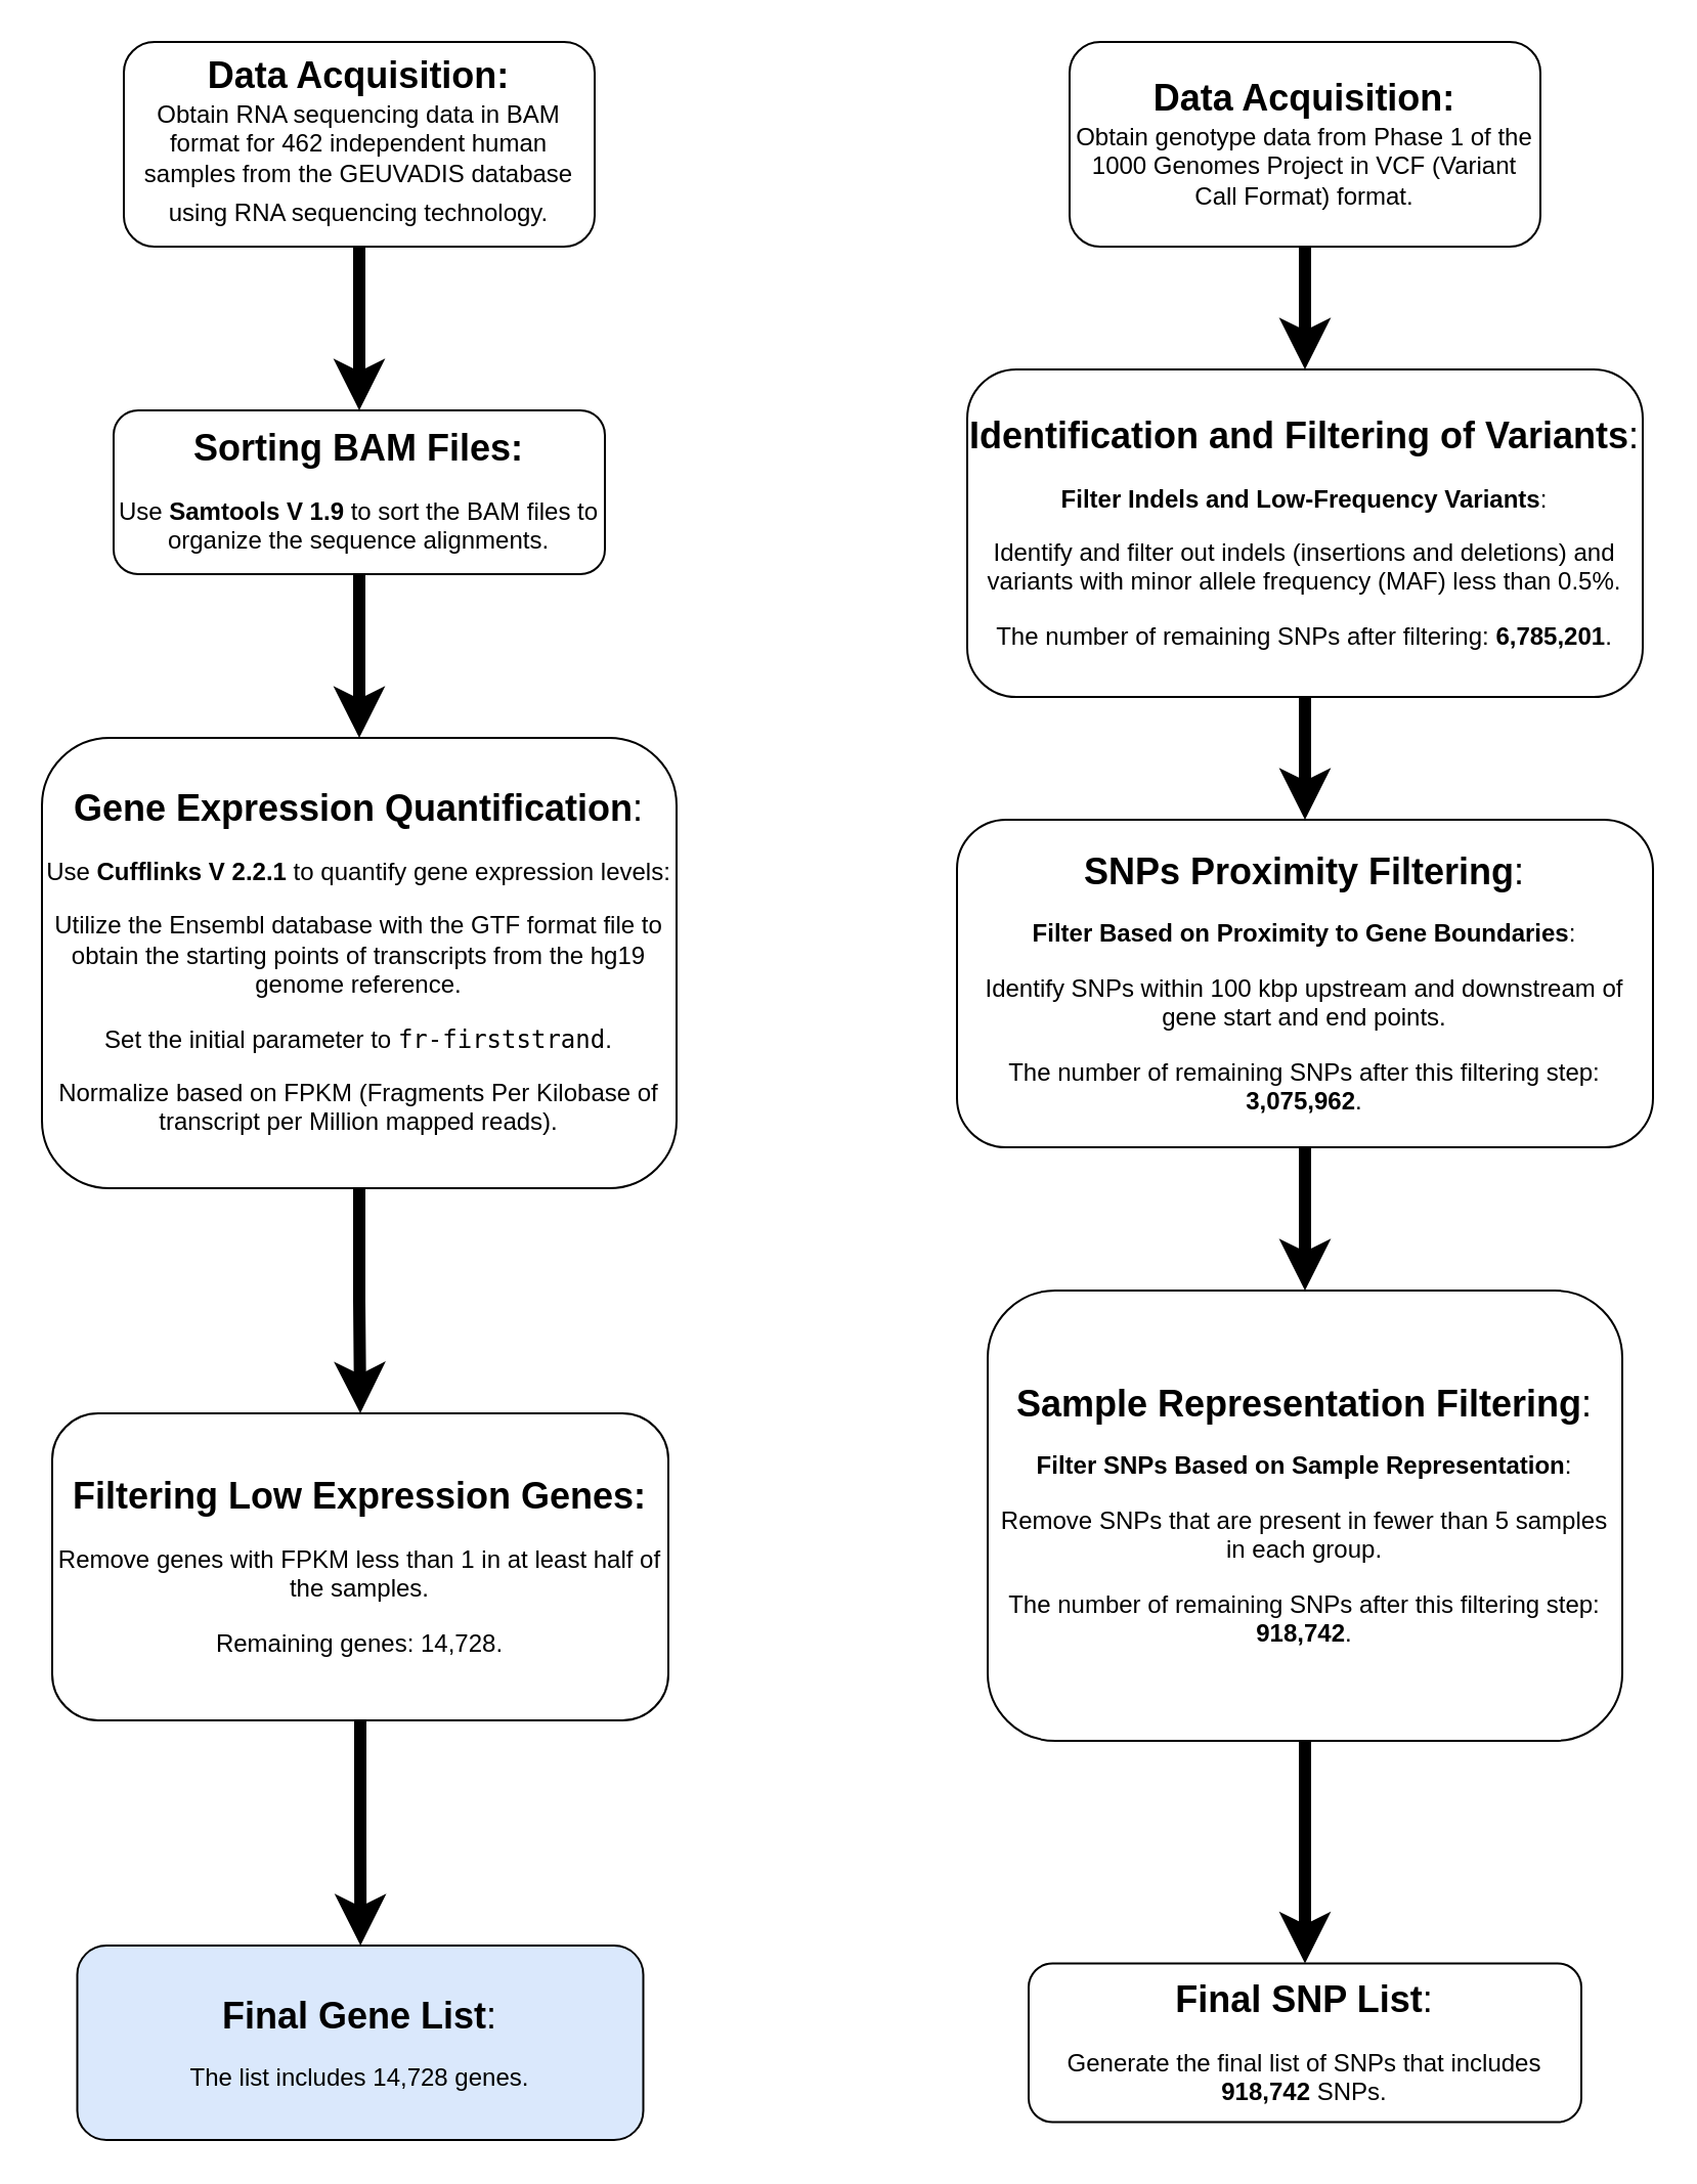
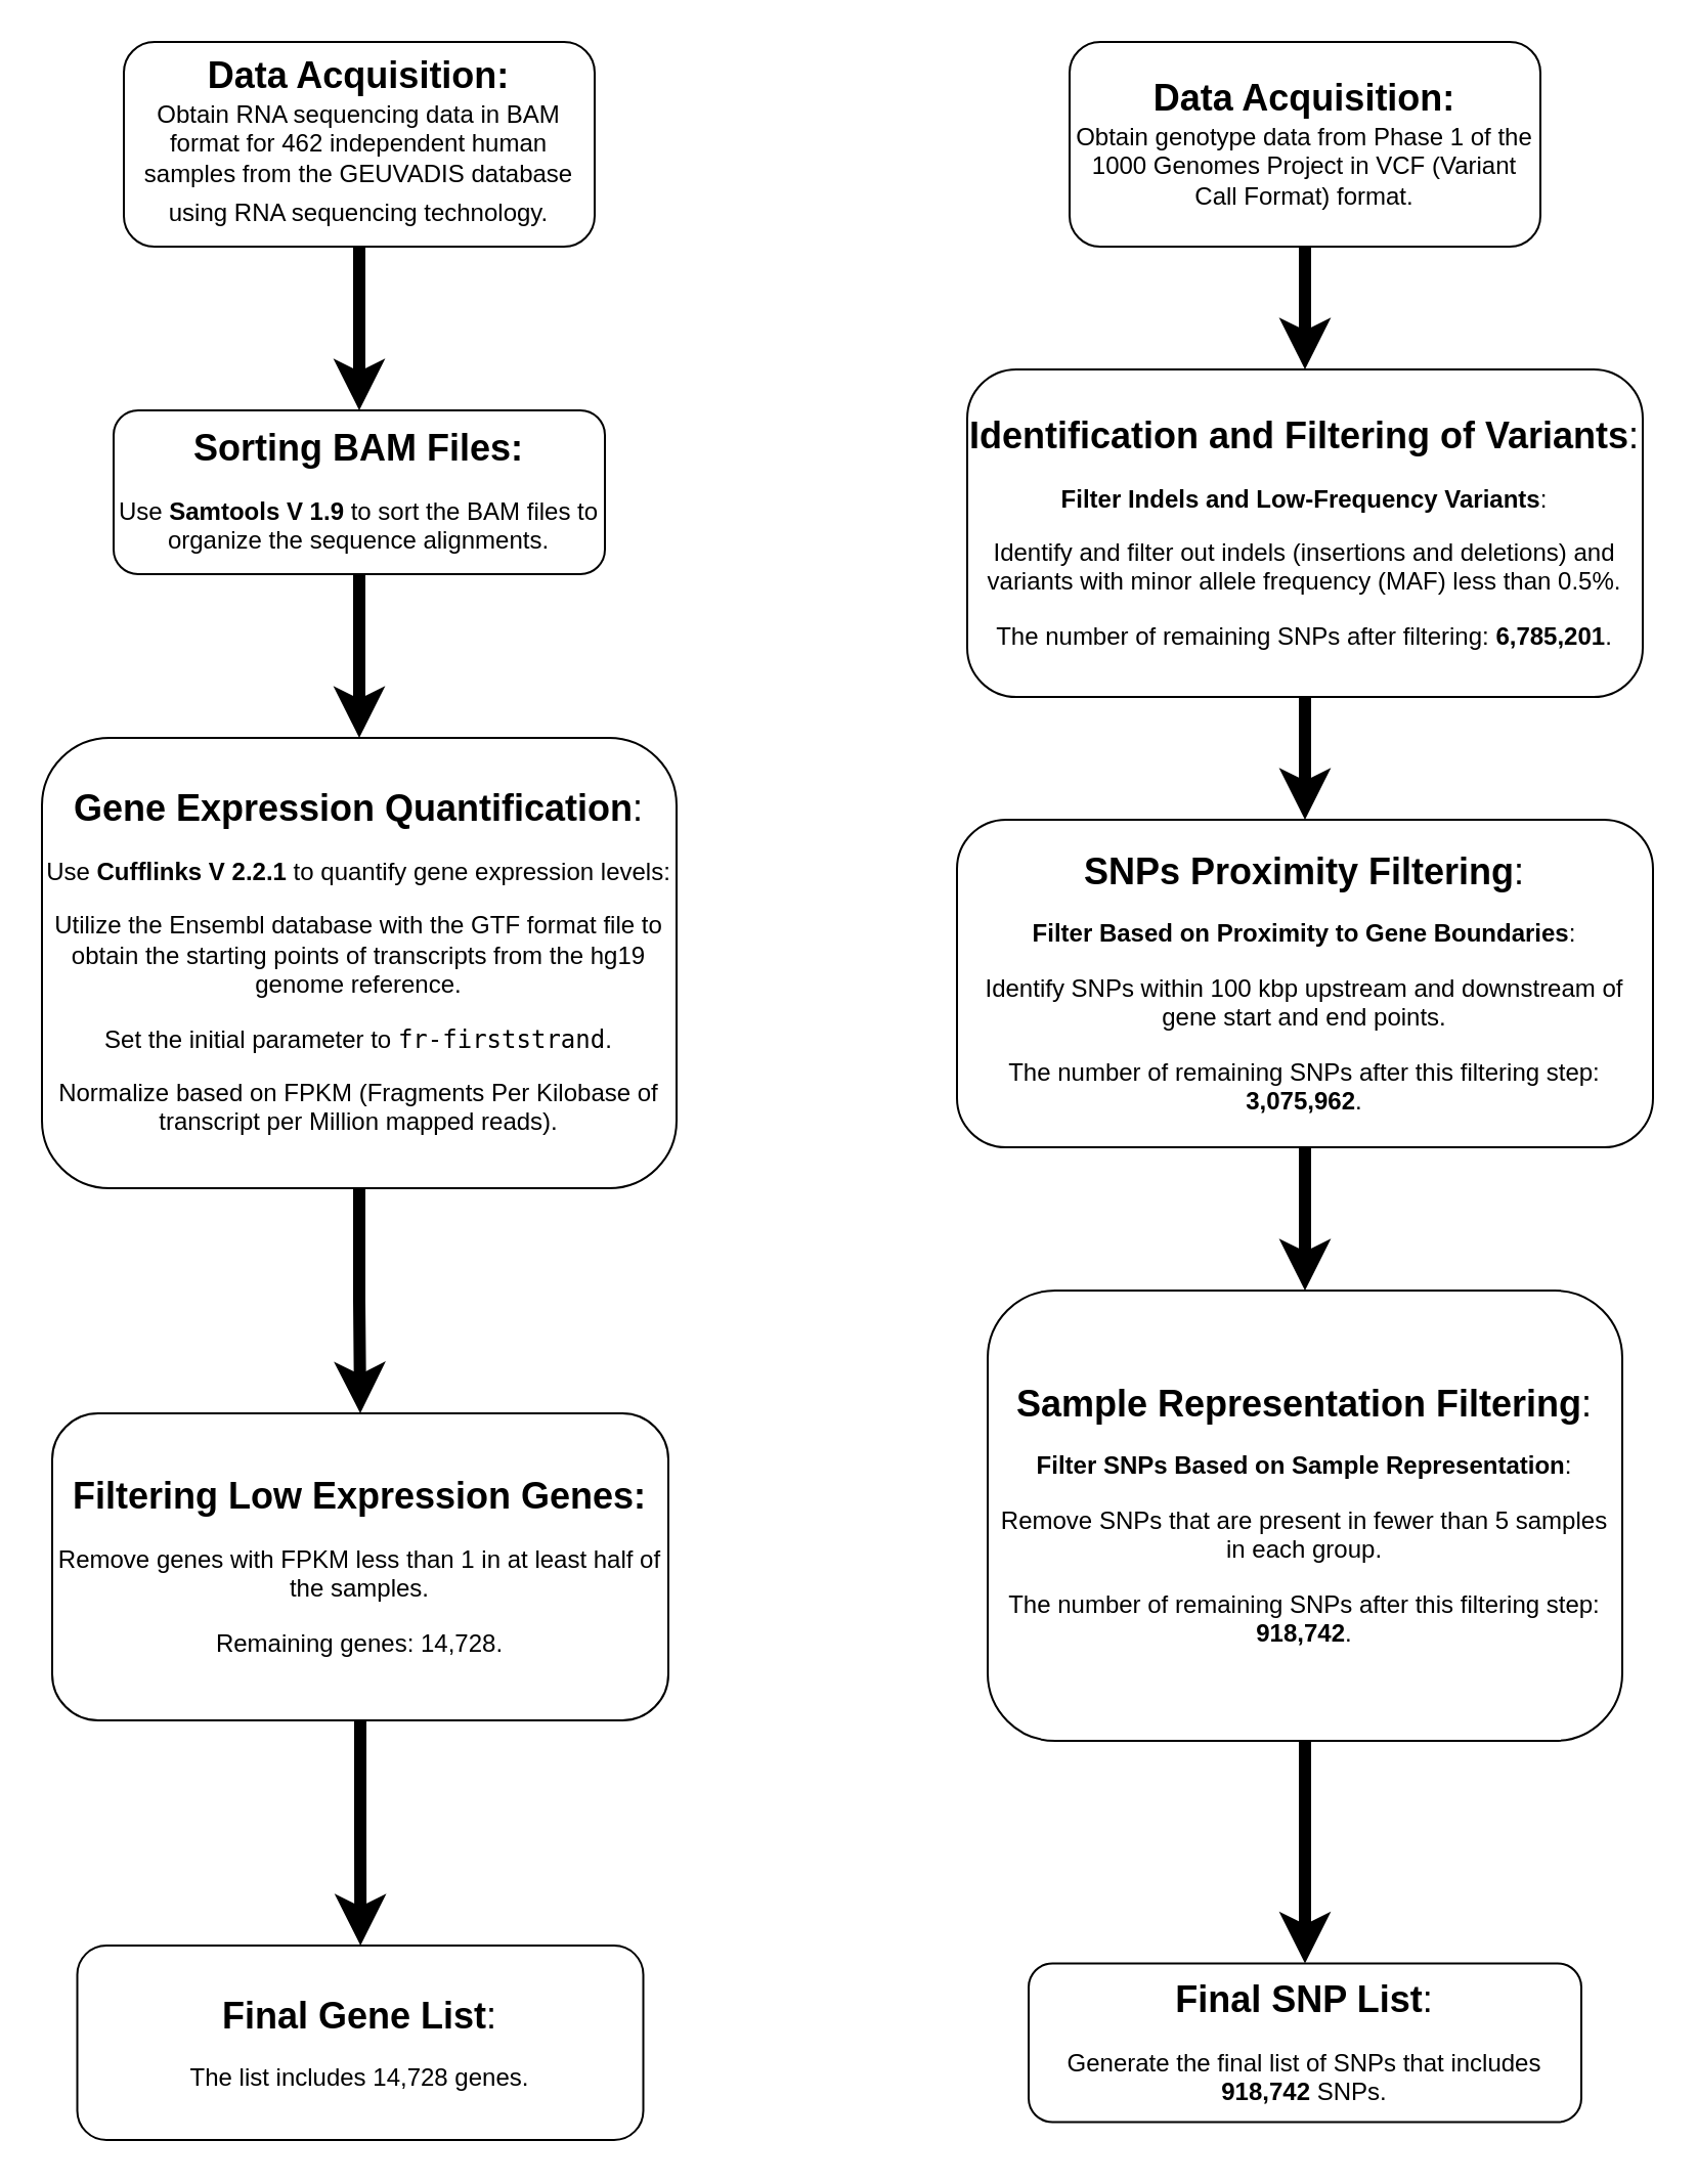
  <mxCell id="0" />
  <mxCell id="1" parent="0" />
  <mxCell id="2" value="" style="edgeStyle=orthogonalEdgeStyle;rounded=0;orthogonalLoop=1;jettySize=auto;html=1;strokeWidth=6;" edge="1" parent="1" source="3" target="5"><mxGeometry relative="1" as="geometry" /></mxCell>
  <mxCell id="3" value="&lt;b&gt;&lt;font style=&quot;font-size: 18px;&quot;&gt;Data Acquisition:&lt;/font&gt;&lt;/b&gt;&lt;div&gt;Obtain RNA sequencing data in BAM format for 462 independent human samples from the GEUVADIS database using RNA sequencing technology.&lt;b&gt;&lt;font style=&quot;font-size: 18px;&quot;&gt;&lt;br&gt;&lt;/font&gt;&lt;/b&gt;&lt;/div&gt;" style="rounded=1;whiteSpace=wrap;html=1;fontSize=12;glass=0;strokeWidth=1;shadow=0;" parent="1" vertex="1"><mxGeometry x="60" y="20" width="230" height="100" as="geometry" /></mxCell>
  <mxCell id="4" value="" style="edgeStyle=orthogonalEdgeStyle;rounded=0;orthogonalLoop=1;jettySize=auto;html=1;strokeWidth=6;" edge="1" parent="1" source="5" target="7"><mxGeometry relative="1" as="geometry" /></mxCell>
  <mxCell id="5" value="&lt;p&gt;&lt;b&gt;&lt;font style=&quot;font-size: 18px;&quot;&gt;Sorting BAM Files:&lt;/font&gt;&lt;/b&gt;&lt;/p&gt;&lt;p&gt;&lt;span style=&quot;background-color: initial;&quot;&gt;Use &lt;/span&gt;&lt;strong style=&quot;background-color: initial;&quot;&gt;Samtools V 1.9&lt;/strong&gt;&lt;span style=&quot;background-color: initial;&quot;&gt; to sort the BAM files to organize the sequence alignments.&lt;/span&gt;&lt;/p&gt;" style="rounded=1;whiteSpace=wrap;html=1;glass=0;strokeWidth=1;shadow=0;" vertex="1" parent="1"><mxGeometry x="55" y="200" width="240" height="80" as="geometry" /></mxCell>
  <mxCell id="6" value="" style="edgeStyle=orthogonalEdgeStyle;rounded=0;orthogonalLoop=1;jettySize=auto;html=1;strokeWidth=6;" edge="1" parent="1" source="7" target="9"><mxGeometry relative="1" as="geometry" /></mxCell>
  <mxCell id="7" value="&lt;p&gt;&lt;font style=&quot;font-size: 18px;&quot;&gt;&lt;strong&gt;Gene Expression Quantification&lt;/strong&gt;:&lt;/font&gt;&lt;/p&gt;&lt;p&gt;&lt;span style=&quot;background-color: initial;&quot;&gt;Use &lt;/span&gt;&lt;strong style=&quot;background-color: initial;&quot;&gt;Cufflinks V 2.2.1&lt;/strong&gt;&lt;span style=&quot;background-color: initial;&quot;&gt; to quantify gene expression levels:&lt;/span&gt;&lt;/p&gt;&lt;p&gt;&lt;span style=&quot;background-color: initial;&quot;&gt;Utilize the Ensembl database with the GTF format file to obtain the starting points of transcripts from the hg19 genome reference.&lt;/span&gt;&lt;/p&gt;&lt;p&gt;&lt;span style=&quot;background-color: initial;&quot;&gt;Set the initial parameter to &lt;/span&gt;&lt;code style=&quot;background-color: initial;&quot;&gt;fr-firststrand&lt;/code&gt;&lt;span style=&quot;background-color: initial;&quot;&gt;.&lt;/span&gt;&lt;/p&gt;&lt;p&gt;&lt;span style=&quot;background-color: initial;&quot;&gt;Normalize based on FPKM (Fragments Per Kilobase of transcript per Million mapped reads).&lt;/span&gt;&lt;/p&gt;" style="rounded=1;whiteSpace=wrap;html=1;glass=0;strokeWidth=1;shadow=0;" vertex="1" parent="1"><mxGeometry x="20" y="360" width="310" height="220" as="geometry" /></mxCell>
  <mxCell id="8" value="" style="edgeStyle=orthogonalEdgeStyle;rounded=0;orthogonalLoop=1;jettySize=auto;html=1;strokeWidth=6;" edge="1" parent="1" source="9" target="10"><mxGeometry relative="1" as="geometry" /></mxCell>
  <mxCell id="9" value="&lt;p&gt;&lt;b&gt;&lt;font style=&quot;font-size: 18px;&quot;&gt;Filtering Low Expression Genes:&lt;/font&gt;&lt;/b&gt;&lt;/p&gt;&lt;p&gt;&lt;span style=&quot;background-color: initial;&quot;&gt;Remove genes with FPKM less than 1 in at least half of the samples.&lt;/span&gt;&lt;/p&gt;&lt;p&gt;&lt;span style=&quot;background-color: initial;&quot;&gt;Remaining genes: 14,728.&lt;/span&gt;&lt;/p&gt;" style="rounded=1;whiteSpace=wrap;html=1;glass=0;strokeWidth=1;shadow=0;" vertex="1" parent="1"><mxGeometry x="25" y="690" width="301" height="150" as="geometry" /></mxCell>
- <mxCell id="10" value="&lt;p&gt;&lt;font style=&quot;font-size: 18px;&quot;&gt;&lt;strong&gt;Final Gene List&lt;/strong&gt;:&lt;/font&gt;&lt;/p&gt;&lt;p&gt;&lt;span style=&quot;background-color: initial;&quot;&gt;The list includes 14,728 genes.&lt;/span&gt;&lt;/p&gt;" style="rounded=1;whiteSpace=wrap;html=1;glass=0;strokeWidth=1;shadow=0;fillColor=#dae8fc;" vertex="1" parent="1"><mxGeometry x="37.25" y="950" width="276.5" height="95" as="geometry" /></mxCell>
+ <mxCell id="10" value="&lt;p&gt;&lt;font style=&quot;font-size: 18px;&quot;&gt;&lt;strong&gt;Final Gene List&lt;/strong&gt;:&lt;/font&gt;&lt;/p&gt;&lt;p&gt;&lt;span style=&quot;background-color: initial;&quot;&gt;The list includes 14,728 genes.&lt;/span&gt;&lt;/p&gt;" style="rounded=1;whiteSpace=wrap;html=1;glass=0;strokeWidth=1;shadow=0;" vertex="1" parent="1"><mxGeometry x="37.25" y="950" width="276.5" height="95" as="geometry" /></mxCell>
  <mxCell id="11" value="" style="edgeStyle=orthogonalEdgeStyle;rounded=0;orthogonalLoop=1;jettySize=auto;html=1;strokeWidth=6;" edge="1" parent="1" source="12" target="14"><mxGeometry relative="1" as="geometry" /></mxCell>
  <mxCell id="12" value="&lt;b&gt;&lt;font style=&quot;font-size: 18px;&quot;&gt;Data Acquisition:&lt;/font&gt;&lt;/b&gt;&lt;div&gt;&lt;div&gt;&lt;span style=&quot;background-color: initial;&quot;&gt;Obtain genotype data from Phase 1 of the 1000 Genomes Project in VCF (Variant Call Format) format.&lt;/span&gt;&lt;/div&gt;&lt;/div&gt;" style="rounded=1;whiteSpace=wrap;html=1;fontSize=12;glass=0;strokeWidth=1;shadow=0;" vertex="1" parent="1"><mxGeometry x="522" y="20" width="230" height="100" as="geometry" /></mxCell>
  <mxCell id="13" value="" style="edgeStyle=orthogonalEdgeStyle;rounded=0;orthogonalLoop=1;jettySize=auto;html=1;strokeWidth=6;" edge="1" parent="1" source="14" target="16"><mxGeometry relative="1" as="geometry" /></mxCell>
  <mxCell id="14" value="&lt;p&gt;&lt;font style=&quot;font-size: 18px;&quot;&gt;&lt;strong&gt;Identification and Filtering of Variants&lt;/strong&gt;:&lt;/font&gt;&lt;/p&gt;&lt;p&gt;&lt;strong style=&quot;background-color: initial;&quot;&gt;Filter Indels and Low-Frequency Variants&lt;/strong&gt;&lt;span style=&quot;background-color: initial;&quot;&gt;:&lt;/span&gt;&lt;/p&gt;&lt;p&gt;&lt;span style=&quot;background-color: initial;&quot;&gt;Identify and filter out indels (insertions and deletions) and variants with minor allele frequency (MAF) less than 0.5%.&lt;/span&gt;&lt;/p&gt;&lt;p&gt;&lt;span style=&quot;background-color: initial;&quot;&gt;The number of remaining SNPs after filtering: &lt;/span&gt;&lt;strong style=&quot;background-color: initial;&quot;&gt;6,785,201&lt;/strong&gt;&lt;span style=&quot;background-color: initial;&quot;&gt;.&lt;/span&gt;&lt;/p&gt;" style="rounded=1;whiteSpace=wrap;html=1;glass=0;strokeWidth=1;shadow=0;" vertex="1" parent="1"><mxGeometry x="472" y="180" width="330" height="160" as="geometry" /></mxCell>
  <mxCell id="15" value="" style="edgeStyle=orthogonalEdgeStyle;rounded=0;orthogonalLoop=1;jettySize=auto;html=1;strokeWidth=6;" edge="1" parent="1" source="16" target="18"><mxGeometry relative="1" as="geometry" /></mxCell>
  <mxCell id="16" value="&lt;p&gt;&lt;font style=&quot;font-size: 18px;&quot;&gt;&lt;strong&gt;SNPs Proximity Filtering&lt;/strong&gt;:&lt;/font&gt;&lt;/p&gt;&lt;p&gt;&lt;strong style=&quot;background-color: initial;&quot;&gt;Filter Based on Proximity to Gene Boundaries&lt;/strong&gt;&lt;span style=&quot;background-color: initial;&quot;&gt;:&lt;/span&gt;&lt;/p&gt;&lt;p&gt;&lt;span style=&quot;background-color: initial;&quot;&gt;Identify SNPs within 100 kbp upstream and downstream of gene start and end points.&lt;/span&gt;&lt;/p&gt;&lt;p&gt;&lt;span style=&quot;background-color: initial;&quot;&gt;The number of remaining SNPs after this filtering step: &lt;/span&gt;&lt;strong style=&quot;background-color: initial;&quot;&gt;3,075,962&lt;/strong&gt;&lt;span style=&quot;background-color: initial;&quot;&gt;.&lt;/span&gt;&lt;/p&gt;" style="rounded=1;whiteSpace=wrap;html=1;glass=0;strokeWidth=1;shadow=0;" vertex="1" parent="1"><mxGeometry x="467" y="400" width="340" height="160" as="geometry" /></mxCell>
  <mxCell id="17" value="" style="edgeStyle=orthogonalEdgeStyle;rounded=0;orthogonalLoop=1;jettySize=auto;html=1;strokeWidth=6;" edge="1" parent="1" source="18" target="19"><mxGeometry relative="1" as="geometry" /></mxCell>
  <mxCell id="18" value="&lt;p&gt;&lt;font style=&quot;font-size: 18px;&quot;&gt;&lt;strong&gt;Sample Representation Filtering&lt;/strong&gt;:&lt;/font&gt;&lt;/p&gt;&lt;p&gt;&lt;strong style=&quot;background-color: initial;&quot;&gt;Filter SNPs Based on Sample Representation&lt;/strong&gt;&lt;span style=&quot;background-color: initial;&quot;&gt;:&lt;/span&gt;&lt;/p&gt;&lt;p&gt;&lt;span style=&quot;background-color: initial;&quot;&gt;Remove SNPs that are present in fewer than 5 samples in each group.&lt;/span&gt;&lt;/p&gt;&lt;p&gt;&lt;span style=&quot;background-color: initial;&quot;&gt;The number of remaining SNPs after this filtering step: &lt;/span&gt;&lt;strong style=&quot;background-color: initial;&quot;&gt;918,742&lt;/strong&gt;&lt;span style=&quot;background-color: initial;&quot;&gt;.&lt;/span&gt;&lt;/p&gt;" style="rounded=1;whiteSpace=wrap;html=1;glass=0;strokeWidth=1;shadow=0;" vertex="1" parent="1"><mxGeometry x="482" y="630" width="310" height="220" as="geometry" /></mxCell>
  <mxCell id="19" value="&lt;p&gt;&lt;font style=&quot;font-size: 18px;&quot;&gt;&lt;strong&gt;Final SNP List&lt;/strong&gt;:&lt;/font&gt;&lt;/p&gt;&lt;p&gt;&lt;span style=&quot;background-color: initial;&quot;&gt;Generate the final list of SNPs that includes &lt;/span&gt;&lt;strong style=&quot;background-color: initial;&quot;&gt;918,742&lt;/strong&gt;&lt;span style=&quot;background-color: initial;&quot;&gt; SNPs.&lt;/span&gt;&lt;/p&gt;" style="rounded=1;whiteSpace=wrap;html=1;glass=0;strokeWidth=1;shadow=0;" vertex="1" parent="1"><mxGeometry x="502" y="958.75" width="270" height="77.5" as="geometry" /></mxCell>
